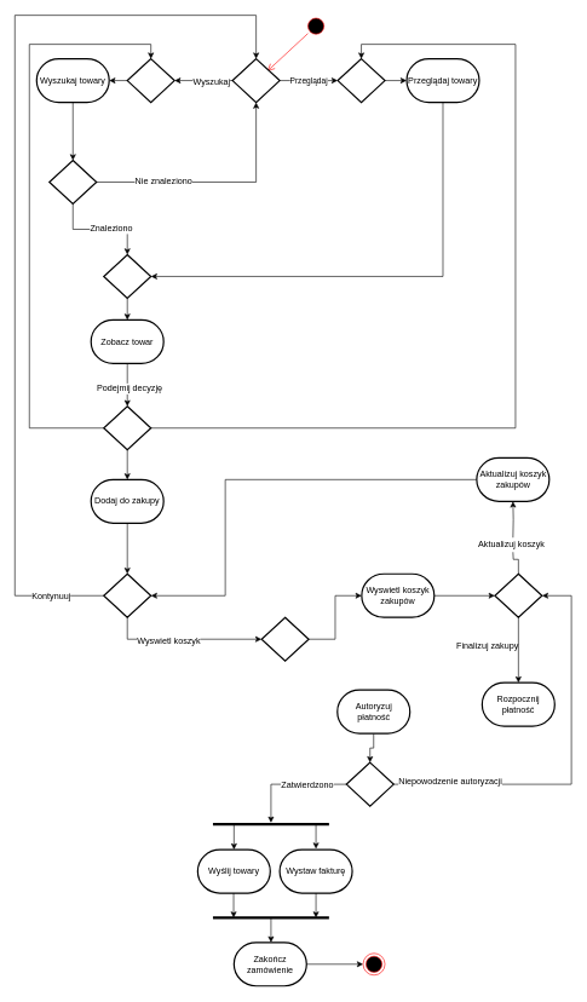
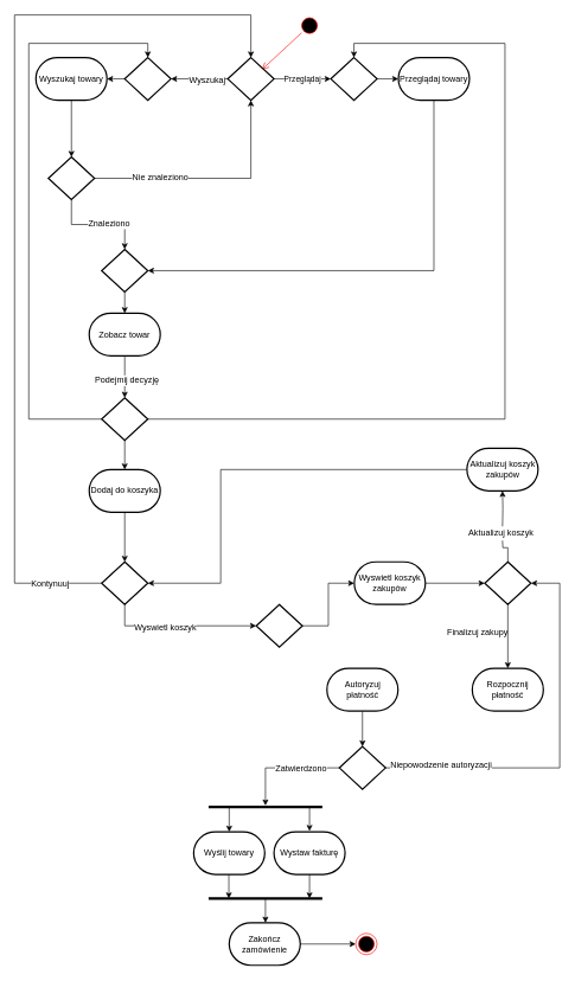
  <mxCell id="0" />
  <mxCell id="1" parent="0" />
  <mxCell id="2" value="" style="ellipse;html=1;shape=startState;fillColor=#000000;strokeColor=#ff0000;" parent="1" vertex="1"><mxGeometry x="420" y="20" width="30" height="30" as="geometry" /></mxCell>
  <mxCell id="3" value="" style="html=1;verticalAlign=bottom;endArrow=open;endSize=8;strokeColor=#ff0000;entryX=0.738;entryY=0.283;entryDx=0;entryDy=0;entryPerimeter=0;" parent="1" source="2" target="7" edge="1"><mxGeometry relative="1" as="geometry"><mxPoint x="352.5" y="80" as="targetPoint" /></mxGeometry></mxCell>
  <mxCell id="4" value="" style="edgeStyle=orthogonalEdgeStyle;rounded=0;orthogonalLoop=1;jettySize=auto;html=1;" parent="1" source="7" target="12" edge="1"><mxGeometry relative="1" as="geometry" /></mxCell>
  <mxCell id="5" value="Wyszukaj" style="text;html=1;resizable=0;points=[];align=center;verticalAlign=middle;labelBackgroundColor=#ffffff;" parent="4" vertex="1" connectable="0"><mxGeometry x="-0.25" y="1" relative="1" as="geometry"><mxPoint as="offset" /></mxGeometry></mxCell>
  <mxCell id="6" value="Przeglądaj" style="edgeStyle=orthogonalEdgeStyle;rounded=0;orthogonalLoop=1;jettySize=auto;html=1;" parent="1" source="7" target="9" edge="1"><mxGeometry relative="1" as="geometry" /></mxCell>
  <mxCell id="7" value="" style="strokeWidth=2;html=1;shape=mxgraph.flowchart.decision;whiteSpace=wrap;" parent="1" vertex="1"><mxGeometry x="320" y="80" width="65" height="60" as="geometry" /></mxCell>
  <mxCell id="8" style="edgeStyle=orthogonalEdgeStyle;rounded=0;orthogonalLoop=1;jettySize=auto;html=1;exitX=1;exitY=0.5;exitDx=0;exitDy=0;exitPerimeter=0;entryX=0;entryY=0.5;entryDx=0;entryDy=0;entryPerimeter=0;" parent="1" source="9" target="21" edge="1"><mxGeometry relative="1" as="geometry" /></mxCell>
  <mxCell id="9" value="" style="strokeWidth=2;html=1;shape=mxgraph.flowchart.decision;whiteSpace=wrap;" parent="1" vertex="1"><mxGeometry x="465" y="80" width="65" height="60" as="geometry" /></mxCell>
  <mxCell id="10" style="edgeStyle=orthogonalEdgeStyle;rounded=0;orthogonalLoop=1;jettySize=auto;html=1;exitX=0;exitY=0.5;exitDx=0;exitDy=0;exitPerimeter=0;entryX=1;entryY=0.5;entryDx=0;entryDy=0;entryPerimeter=0;" parent="1" source="12" target="22" edge="1"><mxGeometry relative="1" as="geometry" /></mxCell>
  <mxCell id="11" value="" style="edgeStyle=orthogonalEdgeStyle;rounded=0;orthogonalLoop=1;jettySize=auto;html=1;exitX=0.5;exitY=1;exitDx=0;exitDy=0;exitPerimeter=0;" parent="1" source="22" target="17" edge="1"><mxGeometry relative="1" as="geometry" /></mxCell>
  <mxCell id="12" value="" style="strokeWidth=2;html=1;shape=mxgraph.flowchart.decision;whiteSpace=wrap;" parent="1" vertex="1"><mxGeometry x="175" y="80" width="65" height="60" as="geometry" /></mxCell>
  <mxCell id="13" style="edgeStyle=orthogonalEdgeStyle;rounded=0;orthogonalLoop=1;jettySize=auto;html=1;exitX=1;exitY=0.5;exitDx=0;exitDy=0;exitPerimeter=0;entryX=0.5;entryY=1;entryDx=0;entryDy=0;entryPerimeter=0;" parent="1" source="17" target="7" edge="1"><mxGeometry relative="1" as="geometry" /></mxCell>
  <mxCell id="14" value="Nie znaleziono" style="text;html=1;resizable=0;points=[];align=center;verticalAlign=middle;labelBackgroundColor=#ffffff;" parent="13" vertex="1" connectable="0"><mxGeometry x="-0.442" y="2" relative="1" as="geometry"><mxPoint as="offset" /></mxGeometry></mxCell>
  <mxCell id="15" style="edgeStyle=orthogonalEdgeStyle;rounded=0;orthogonalLoop=1;jettySize=auto;html=1;exitX=0.5;exitY=1;exitDx=0;exitDy=0;exitPerimeter=0;entryX=0.5;entryY=0;entryDx=0;entryDy=0;entryPerimeter=0;" parent="1" source="17" target="19" edge="1"><mxGeometry relative="1" as="geometry" /></mxCell>
  <mxCell id="16" value="Znaleziono" style="text;html=1;resizable=0;points=[];align=center;verticalAlign=middle;labelBackgroundColor=#ffffff;" parent="15" vertex="1" connectable="0"><mxGeometry x="0.202" y="2" relative="1" as="geometry"><mxPoint as="offset" /></mxGeometry></mxCell>
  <mxCell id="17" value="" style="strokeWidth=2;html=1;shape=mxgraph.flowchart.decision;whiteSpace=wrap;" parent="1" vertex="1"><mxGeometry x="67.5" y="220" width="65" height="60" as="geometry" /></mxCell>
  <mxCell id="18" style="edgeStyle=orthogonalEdgeStyle;rounded=0;orthogonalLoop=1;jettySize=auto;html=1;exitX=0.5;exitY=1;exitDx=0;exitDy=0;exitPerimeter=0;entryX=0.5;entryY=0;entryDx=0;entryDy=0;entryPerimeter=0;" parent="1" source="19" target="25" edge="1"><mxGeometry relative="1" as="geometry" /></mxCell>
  <mxCell id="19" value="" style="strokeWidth=2;html=1;shape=mxgraph.flowchart.decision;whiteSpace=wrap;" parent="1" vertex="1"><mxGeometry x="142.5" y="350" width="65" height="60" as="geometry" /></mxCell>
  <mxCell id="20" style="edgeStyle=orthogonalEdgeStyle;rounded=0;orthogonalLoop=1;jettySize=auto;html=1;exitX=0.5;exitY=1;exitDx=0;exitDy=0;exitPerimeter=0;entryX=1;entryY=0.5;entryDx=0;entryDy=0;entryPerimeter=0;" parent="1" source="21" target="19" edge="1"><mxGeometry relative="1" as="geometry" /></mxCell>
  <mxCell id="21" value="Przeglądaj towary" style="strokeWidth=2;html=1;shape=mxgraph.flowchart.terminator;whiteSpace=wrap;" parent="1" vertex="1"><mxGeometry x="560" y="80" width="100" height="60" as="geometry" /></mxCell>
  <mxCell id="22" value="Wyszukaj towary" style="strokeWidth=2;html=1;shape=mxgraph.flowchart.terminator;whiteSpace=wrap;" parent="1" vertex="1"><mxGeometry x="50" y="80" width="100" height="60" as="geometry" /></mxCell>
  <mxCell id="23" style="edgeStyle=orthogonalEdgeStyle;rounded=0;orthogonalLoop=1;jettySize=auto;html=1;exitX=0.5;exitY=1;exitDx=0;exitDy=0;exitPerimeter=0;entryX=0.5;entryY=0;entryDx=0;entryDy=0;entryPerimeter=0;" parent="1" source="25" target="29" edge="1"><mxGeometry relative="1" as="geometry" /></mxCell>
  <mxCell id="24" value="Podejmij decyzję" style="text;html=1;resizable=0;points=[];align=center;verticalAlign=middle;labelBackgroundColor=#ffffff;" parent="23" vertex="1" connectable="0"><mxGeometry x="0.167" y="2" relative="1" as="geometry"><mxPoint as="offset" /></mxGeometry></mxCell>
  <mxCell id="25" value="Zobacz towar" style="strokeWidth=2;html=1;shape=mxgraph.flowchart.terminator;whiteSpace=wrap;" parent="1" vertex="1"><mxGeometry x="125" y="440" width="100" height="60" as="geometry" /></mxCell>
  <mxCell id="26" style="edgeStyle=orthogonalEdgeStyle;rounded=0;orthogonalLoop=1;jettySize=auto;html=1;exitX=0;exitY=0.5;exitDx=0;exitDy=0;exitPerimeter=0;entryX=0.5;entryY=0;entryDx=0;entryDy=0;entryPerimeter=0;" parent="1" source="29" target="12" edge="1"><mxGeometry relative="1" as="geometry"><Array as="points"><mxPoint x="40" y="589" /><mxPoint x="40" y="60" /><mxPoint x="208" y="60" /></Array></mxGeometry></mxCell>
  <mxCell id="27" style="edgeStyle=orthogonalEdgeStyle;rounded=0;orthogonalLoop=1;jettySize=auto;html=1;exitX=1;exitY=0.5;exitDx=0;exitDy=0;exitPerimeter=0;entryX=0.5;entryY=0;entryDx=0;entryDy=0;entryPerimeter=0;" parent="1" source="29" target="9" edge="1"><mxGeometry relative="1" as="geometry"><Array as="points"><mxPoint x="710" y="589" /><mxPoint x="710" y="60" /><mxPoint x="498" y="60" /></Array></mxGeometry></mxCell>
  <mxCell id="28" style="edgeStyle=orthogonalEdgeStyle;rounded=0;orthogonalLoop=1;jettySize=auto;html=1;exitX=0.5;exitY=1;exitDx=0;exitDy=0;exitPerimeter=0;entryX=0.5;entryY=0;entryDx=0;entryDy=0;entryPerimeter=0;" parent="1" source="29" target="31" edge="1"><mxGeometry relative="1" as="geometry"><mxPoint x="175" y="670" as="targetPoint" /></mxGeometry></mxCell>
  <mxCell id="29" value="" style="strokeWidth=2;html=1;shape=mxgraph.flowchart.decision;whiteSpace=wrap;" parent="1" vertex="1"><mxGeometry x="142.5" y="559" width="65" height="60" as="geometry" /></mxCell>
  <mxCell id="30" style="edgeStyle=orthogonalEdgeStyle;rounded=0;orthogonalLoop=1;jettySize=auto;html=1;exitX=0.5;exitY=1;exitDx=0;exitDy=0;exitPerimeter=0;entryX=0.5;entryY=0;entryDx=0;entryDy=0;entryPerimeter=0;" parent="1" source="31" target="36" edge="1"><mxGeometry relative="1" as="geometry" /></mxCell>
- <mxCell id="31" value="Dodaj do zakupy" style="strokeWidth=2;html=1;shape=mxgraph.flowchart.terminator;whiteSpace=wrap;" parent="1" vertex="1"><mxGeometry x="125" y="660" width="100" height="60" as="geometry" /></mxCell>
+ <mxCell id="31" value="Dodaj do koszyka" style="strokeWidth=2;html=1;shape=mxgraph.flowchart.terminator;whiteSpace=wrap;" parent="1" vertex="1"><mxGeometry x="125" y="660" width="100" height="60" as="geometry" /></mxCell>
  <mxCell id="32" style="edgeStyle=orthogonalEdgeStyle;rounded=0;orthogonalLoop=1;jettySize=auto;html=1;exitX=0;exitY=0.5;exitDx=0;exitDy=0;exitPerimeter=0;entryX=0.5;entryY=0;entryDx=0;entryDy=0;entryPerimeter=0;" parent="1" source="36" target="7" edge="1"><mxGeometry relative="1" as="geometry"><Array as="points"><mxPoint x="20" y="820" /><mxPoint x="20" y="20" /><mxPoint x="353" y="20" /></Array></mxGeometry></mxCell>
  <mxCell id="33" value="Kontynuuj" style="text;html=1;resizable=0;points=[];align=center;verticalAlign=middle;labelBackgroundColor=#ffffff;" parent="32" vertex="1" connectable="0"><mxGeometry x="-0.889" relative="1" as="geometry"><mxPoint as="offset" /></mxGeometry></mxCell>
  <mxCell id="34" value="" style="edgeStyle=orthogonalEdgeStyle;rounded=0;orthogonalLoop=1;jettySize=auto;html=1;exitX=0.5;exitY=1;exitDx=0;exitDy=0;exitPerimeter=0;" parent="1" source="36" target="38" edge="1"><mxGeometry relative="1" as="geometry"><Array as="points"><mxPoint x="175" y="880" /></Array></mxGeometry></mxCell>
  <mxCell id="35" value="Wyswietl koszyk" style="text;html=1;resizable=0;points=[];align=center;verticalAlign=middle;labelBackgroundColor=#ffffff;" parent="34" vertex="1" connectable="0"><mxGeometry x="-0.207" y="-2" relative="1" as="geometry"><mxPoint x="1" as="offset" /></mxGeometry></mxCell>
  <mxCell id="36" value="" style="strokeWidth=2;html=1;shape=mxgraph.flowchart.decision;whiteSpace=wrap;" parent="1" vertex="1"><mxGeometry x="142.5" y="790" width="65" height="60" as="geometry" /></mxCell>
  <mxCell id="37" style="edgeStyle=orthogonalEdgeStyle;rounded=0;orthogonalLoop=1;jettySize=auto;html=1;exitX=1;exitY=0.5;exitDx=0;exitDy=0;exitPerimeter=0;" parent="1" source="38" target="40" edge="1"><mxGeometry relative="1" as="geometry" /></mxCell>
  <mxCell id="38" value="" style="strokeWidth=2;html=1;shape=mxgraph.flowchart.decision;whiteSpace=wrap;" parent="1" vertex="1"><mxGeometry x="360" y="850" width="65" height="60" as="geometry" /></mxCell>
  <mxCell id="39" style="edgeStyle=orthogonalEdgeStyle;rounded=0;orthogonalLoop=1;jettySize=auto;html=1;exitX=1;exitY=0.5;exitDx=0;exitDy=0;exitPerimeter=0;entryX=0;entryY=0.5;entryDx=0;entryDy=0;entryPerimeter=0;" parent="1" source="40" target="43" edge="1"><mxGeometry relative="1" as="geometry" /></mxCell>
  <mxCell id="40" value="Wyswietl koszyk zakupów" style="strokeWidth=2;html=1;shape=mxgraph.flowchart.terminator;whiteSpace=wrap;" parent="1" vertex="1"><mxGeometry x="498" y="790" width="100" height="60" as="geometry" /></mxCell>
  <mxCell id="41" value="" style="edgeStyle=orthogonalEdgeStyle;rounded=0;orthogonalLoop=1;jettySize=auto;html=1;entryX=0.5;entryY=0;entryDx=0;entryDy=0;entryPerimeter=0;" parent="1" source="43" target="49" edge="1"><mxGeometry relative="1" as="geometry"><Array as="points"><mxPoint x="714.5" y="940" /></Array><mxPoint x="714.5" y="930" as="targetPoint" /></mxGeometry></mxCell>
  <mxCell id="42" value="" style="edgeStyle=orthogonalEdgeStyle;rounded=0;orthogonalLoop=1;jettySize=auto;html=1;entryX=0.5;entryY=1;entryDx=0;entryDy=0;entryPerimeter=0;" parent="1" target="47" edge="1"><mxGeometry relative="1" as="geometry"><mxPoint x="706.5" y="700" as="targetPoint" /><mxPoint x="706.5" y="740" as="sourcePoint" /></mxGeometry></mxCell>
  <mxCell id="43" value="" style="strokeWidth=2;html=1;shape=mxgraph.flowchart.decision;whiteSpace=wrap;" parent="1" vertex="1"><mxGeometry x="681.5" y="790" width="65" height="60" as="geometry" /></mxCell>
  <mxCell id="44" value="Aktualizuj koszyk" style="text;html=1;resizable=0;points=[];autosize=1;align=left;verticalAlign=top;spacingTop=-4;" parent="1" vertex="1"><mxGeometry x="656.5" y="740" width="110" height="20" as="geometry" /></mxCell>
  <mxCell id="45" value="" style="edgeStyle=orthogonalEdgeStyle;rounded=0;orthogonalLoop=1;jettySize=auto;html=1;endArrow=none;endFill=0;" parent="1" source="43" edge="1"><mxGeometry relative="1" as="geometry"><mxPoint x="714" y="790" as="sourcePoint" /><mxPoint x="706.5" y="760" as="targetPoint" /></mxGeometry></mxCell>
  <mxCell id="46" style="edgeStyle=orthogonalEdgeStyle;rounded=0;orthogonalLoop=1;jettySize=auto;html=1;exitX=0;exitY=0.5;exitDx=0;exitDy=0;exitPerimeter=0;entryX=1;entryY=0.5;entryDx=0;entryDy=0;entryPerimeter=0;endArrow=classic;endFill=1;" parent="1" source="47" target="36" edge="1"><mxGeometry relative="1" as="geometry"><Array as="points"><mxPoint x="310" y="660" /><mxPoint x="310" y="820" /></Array></mxGeometry></mxCell>
  <mxCell id="47" value="Aktualizuj koszyk zakupów" style="strokeWidth=2;html=1;shape=mxgraph.flowchart.terminator;whiteSpace=wrap;" parent="1" vertex="1"><mxGeometry x="656.5" y="630" width="100" height="60" as="geometry" /></mxCell>
  <mxCell id="48" value="Finalizuj zakupy" style="text;html=1;resizable=0;points=[];autosize=1;align=left;verticalAlign=top;spacingTop=-4;" parent="1" vertex="1"><mxGeometry x="626.5" y="880" width="100" height="20" as="geometry" /></mxCell>
  <mxCell id="49" value="Rozpocznij płatność" style="strokeWidth=2;html=1;shape=mxgraph.flowchart.terminator;whiteSpace=wrap;" vertex="1" parent="1"><mxGeometry x="664" y="940" width="100" height="60" as="geometry" /></mxCell>
  <mxCell id="50" style="edgeStyle=orthogonalEdgeStyle;rounded=0;orthogonalLoop=1;jettySize=auto;html=1;exitX=0.5;exitY=1;exitDx=0;exitDy=0;exitPerimeter=0;endArrow=classic;endFill=1;entryX=0.5;entryY=0;entryDx=0;entryDy=0;entryPerimeter=0;" edge="1" parent="1" source="51" target="68"><mxGeometry relative="1" as="geometry"><mxPoint x="510" y="1030" as="targetPoint" /></mxGeometry></mxCell>
- <mxCell id="51" value="Autoryzuj płatność" style="strokeWidth=2;html=1;shape=mxgraph.flowchart.terminator;whiteSpace=wrap;" vertex="1" parent="1"><mxGeometry x="464.5" y="950" width="100" height="60" as="geometry" /></mxCell>
+ <mxCell id="51" value="Autoryzuj płatność" style="strokeWidth=2;html=1;shape=mxgraph.flowchart.terminator;whiteSpace=wrap;" vertex="1" parent="1"><mxGeometry x="459.5" y="940" width="100" height="60" as="geometry" /></mxCell>
  <mxCell id="52" value="Wyślij towary" style="strokeWidth=2;html=1;shape=mxgraph.flowchart.terminator;whiteSpace=wrap;" vertex="1" parent="1"><mxGeometry x="272" y="1170" width="100" height="60" as="geometry" /></mxCell>
  <mxCell id="53" value="Wystaw fakturę" style="strokeWidth=2;html=1;shape=mxgraph.flowchart.terminator;whiteSpace=wrap;" vertex="1" parent="1"><mxGeometry x="385" y="1170" width="100" height="60" as="geometry" /></mxCell>
  <mxCell id="54" value="" style="line;strokeWidth=4;html=1;perimeter=backbonePerimeter;points=[];outlineConnect=0;" vertex="1" parent="1"><mxGeometry x="293" y="1130" width="160" height="10" as="geometry" /></mxCell>
  <mxCell id="55" value="" style="endArrow=classic;html=1;entryX=0.5;entryY=0;entryDx=0;entryDy=0;entryPerimeter=0;" edge="1" parent="1" source="54" target="52"><mxGeometry width="50" height="50" relative="1" as="geometry"><mxPoint x="195" y="1170" as="sourcePoint" /><mxPoint x="245" y="1120" as="targetPoint" /></mxGeometry></mxCell>
  <mxCell id="56" value="" style="endArrow=classic;html=1;entryX=0.5;entryY=0;entryDx=0;entryDy=0;entryPerimeter=0;" edge="1" parent="1"><mxGeometry width="50" height="50" relative="1" as="geometry"><mxPoint x="435" y="1135" as="sourcePoint" /><mxPoint x="435" y="1169" as="targetPoint" /></mxGeometry></mxCell>
  <mxCell id="57" value="" style="line;strokeWidth=4;html=1;perimeter=backbonePerimeter;points=[];outlineConnect=0;" vertex="1" parent="1"><mxGeometry x="293" y="1259" width="160" height="10" as="geometry" /></mxCell>
  <mxCell id="58" style="edgeStyle=orthogonalEdgeStyle;rounded=0;orthogonalLoop=1;jettySize=auto;html=1;exitX=1;exitY=0.5;exitDx=0;exitDy=0;exitPerimeter=0;endArrow=classic;endFill=1;" edge="1" parent="1" source="59" target="63"><mxGeometry relative="1" as="geometry" /></mxCell>
  <mxCell id="59" value="Zakończ zamówienie" style="strokeWidth=2;html=1;shape=mxgraph.flowchart.terminator;whiteSpace=wrap;" vertex="1" parent="1"><mxGeometry x="322" y="1298" width="100" height="60" as="geometry" /></mxCell>
  <mxCell id="60" value="" style="endArrow=classic;html=1;entryX=0.5;entryY=0;entryDx=0;entryDy=0;entryPerimeter=0;" edge="1" parent="1"><mxGeometry width="50" height="50" relative="1" as="geometry"><mxPoint x="321.5" y="1230" as="sourcePoint" /><mxPoint x="321.5" y="1264" as="targetPoint" /></mxGeometry></mxCell>
  <mxCell id="61" value="" style="endArrow=classic;html=1;entryX=0.5;entryY=0;entryDx=0;entryDy=0;entryPerimeter=0;" edge="1" parent="1"><mxGeometry width="50" height="50" relative="1" as="geometry"><mxPoint x="435" y="1230" as="sourcePoint" /><mxPoint x="435" y="1264" as="targetPoint" /></mxGeometry></mxCell>
  <mxCell id="62" value="" style="endArrow=classic;html=1;entryX=0.5;entryY=0;entryDx=0;entryDy=0;entryPerimeter=0;" edge="1" parent="1"><mxGeometry width="50" height="50" relative="1" as="geometry"><mxPoint x="373" y="1264" as="sourcePoint" /><mxPoint x="373" y="1298" as="targetPoint" /></mxGeometry></mxCell>
  <mxCell id="63" value="" style="ellipse;html=1;shape=endState;fillColor=#000000;strokeColor=#ff0000;" vertex="1" parent="1"><mxGeometry x="500" y="1313" width="30" height="30" as="geometry" /></mxCell>
  <mxCell id="64" style="edgeStyle=orthogonalEdgeStyle;rounded=0;orthogonalLoop=1;jettySize=auto;html=1;exitX=1;exitY=0.5;exitDx=0;exitDy=0;exitPerimeter=0;entryX=1;entryY=0.5;entryDx=0;entryDy=0;entryPerimeter=0;endArrow=classic;endFill=1;" edge="1" parent="1" source="68" target="43"><mxGeometry relative="1" as="geometry"><Array as="points"><mxPoint x="787" y="1080" /><mxPoint x="787" y="820" /></Array></mxGeometry></mxCell>
  <mxCell id="65" value="Niepowodzenie autoryzacji" style="text;html=1;resizable=0;points=[];align=center;verticalAlign=middle;labelBackgroundColor=#ffffff;" vertex="1" connectable="0" parent="64"><mxGeometry x="-0.719" y="4" relative="1" as="geometry"><mxPoint as="offset" /></mxGeometry></mxCell>
  <mxCell id="66" style="edgeStyle=orthogonalEdgeStyle;rounded=0;orthogonalLoop=1;jettySize=auto;html=1;exitX=0;exitY=0.5;exitDx=0;exitDy=0;exitPerimeter=0;endArrow=classic;endFill=1;" edge="1" parent="1" source="68" target="54"><mxGeometry relative="1" as="geometry" /></mxCell>
  <mxCell id="67" value="Zatwierdzono" style="text;html=1;resizable=0;points=[];align=center;verticalAlign=middle;labelBackgroundColor=#ffffff;direction=south;" vertex="1" connectable="0" parent="66"><mxGeometry x="0.05" y="-1" relative="1" as="geometry"><mxPoint x="27" y="1" as="offset" /></mxGeometry></mxCell>
  <mxCell id="68" value="" style="strokeWidth=2;html=1;shape=mxgraph.flowchart.decision;whiteSpace=wrap;" vertex="1" parent="1"><mxGeometry x="477" y="1050" width="65" height="60" as="geometry" /></mxCell>
